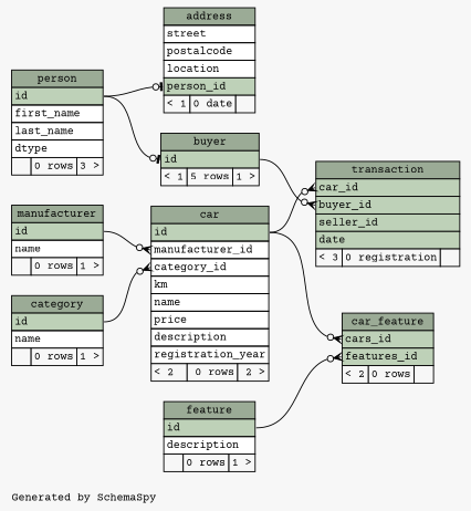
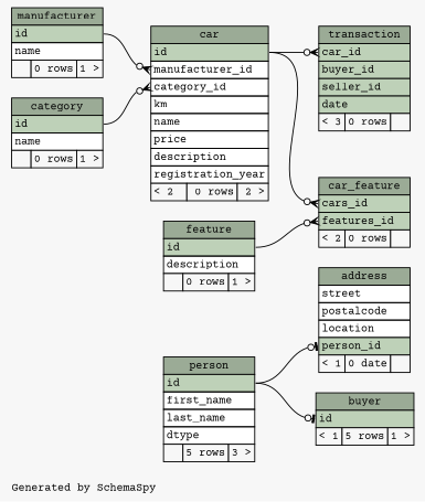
  digraph {
    bgcolor="#f7f7f7"
    fontname="Courier Prime"
    fontsize=11
    label="\nGenerated by SchemaSpy"
    labeljust=l
    nodesep=0.18
    rankdir=RL
    ranksep=0.46
    node [fontname="Courier Prime" fontsize=11 shape=plaintext]
    edge [arrowhead=none arrowsize=0.8 arrowtail=crowodot dir=back fontname="Courier Prime" headport="id:e"]
    n1 [label=<     <TABLE BORDER="0" CELLBORDER="1" CELLSPACING="0" BGCOLOR="#ffffff">       <TR><TD COLSPAN="3" BGCOLOR="#9bab96" ALIGN="CENTER">address</TD></TR>       <TR><TD PORT="street" COLSPAN="3" ALIGN="LEFT">street</TD></TR>       <TR><TD PORT="postalcode" COLSPAN="3" ALIGN="LEFT">postalcode</TD></TR>       <TR><TD PORT="location" COLSPAN="3" ALIGN="LEFT">location</TD></TR>       <TR><TD PORT="person_id" COLSPAN="3" BGCOLOR="#bed1b8" ALIGN="LEFT">person_id</TD></TR>       <TR><TD ALIGN="LEFT" BGCOLOR="#f7f7f7">&lt; 1</TD><TD ALIGN="RIGHT" BGCOLOR="#f7f7f7">0 date</TD><TD ALIGN="RIGHT" BGCOLOR="#f7f7f7">  </TD></TR>     </TABLE>>]
-   n2 [label=<     <TABLE BORDER="0" CELLBORDER="1" CELLSPACING="0" BGCOLOR="#ffffff">       <TR><TD COLSPAN="3" BGCOLOR="#9bab96" ALIGN="CENTER">person</TD></TR>       <TR><TD PORT="id" COLSPAN="3" BGCOLOR="#bed1b8" ALIGN="LEFT">id</TD></TR>       <TR><TD PORT="first_name" COLSPAN="3" ALIGN="LEFT">first_name</TD></TR>       <TR><TD PORT="last_name" COLSPAN="3" ALIGN="LEFT">last_name</TD></TR>       <TR><TD PORT="dtype" COLSPAN="3" ALIGN="LEFT">dtype</TD></TR>       <TR><TD ALIGN="LEFT" BGCOLOR="#f7f7f7">  </TD><TD ALIGN="RIGHT" BGCOLOR="#f7f7f7">0 rows</TD><TD ALIGN="RIGHT" BGCOLOR="#f7f7f7">3 &gt;</TD></TR>     </TABLE>>]
+   n2 [label=<     <TABLE BORDER="0" CELLBORDER="1" CELLSPACING="0" BGCOLOR="#ffffff">       <TR><TD COLSPAN="3" BGCOLOR="#9bab96" ALIGN="CENTER">person</TD></TR>       <TR><TD PORT="id" COLSPAN="3" BGCOLOR="#bed1b8" ALIGN="LEFT">id</TD></TR>       <TR><TD PORT="first_name" COLSPAN="3" ALIGN="LEFT">first_name</TD></TR>       <TR><TD PORT="last_name" COLSPAN="3" ALIGN="LEFT">last_name</TD></TR>       <TR><TD PORT="dtype" COLSPAN="3" ALIGN="LEFT">dtype</TD></TR>       <TR><TD ALIGN="LEFT" BGCOLOR="#f7f7f7">  </TD><TD ALIGN="RIGHT" BGCOLOR="#f7f7f7">5 rows</TD><TD ALIGN="RIGHT" BGCOLOR="#f7f7f7">3 &gt;</TD></TR>     </TABLE>>]
    n3 [label=<     <TABLE BORDER="0" CELLBORDER="1" CELLSPACING="0" BGCOLOR="#ffffff">       <TR><TD COLSPAN="3" BGCOLOR="#9bab96" ALIGN="CENTER">buyer</TD></TR>       <TR><TD PORT="id" COLSPAN="3" BGCOLOR="#bed1b8" ALIGN="LEFT">id</TD></TR>       <TR><TD ALIGN="LEFT" BGCOLOR="#f7f7f7">&lt; 1</TD><TD ALIGN="RIGHT" BGCOLOR="#f7f7f7">5 rows</TD><TD ALIGN="RIGHT" BGCOLOR="#f7f7f7">1 &gt;</TD></TR>     </TABLE>>]
    n4 [label=<     <TABLE BORDER="0" CELLBORDER="1" CELLSPACING="0" BGCOLOR="#ffffff">       <TR><TD COLSPAN="3" BGCOLOR="#9bab96" ALIGN="CENTER">car</TD></TR>       <TR><TD PORT="id" COLSPAN="3" BGCOLOR="#bed1b8" ALIGN="LEFT">id</TD></TR>       <TR><TD PORT="manufacturer_id" COLSPAN="3" ALIGN="LEFT">manufacturer_id</TD></TR>       <TR><TD PORT="category_id" COLSPAN="3" ALIGN="LEFT">category_id</TD></TR>       <TR><TD PORT="km" COLSPAN="3" ALIGN="LEFT">km</TD></TR>       <TR><TD PORT="name" COLSPAN="3" ALIGN="LEFT">name</TD></TR>       <TR><TD PORT="price" COLSPAN="3" ALIGN="LEFT">price</TD></TR>       <TR><TD PORT="description" COLSPAN="3" ALIGN="LEFT">description</TD></TR>       <TR><TD PORT="registration_year" COLSPAN="3" ALIGN="LEFT">registration_year</TD></TR>       <TR><TD ALIGN="LEFT" BGCOLOR="#f7f7f7">&lt; 2</TD><TD ALIGN="RIGHT" BGCOLOR="#f7f7f7">0 rows</TD><TD ALIGN="RIGHT" BGCOLOR="#f7f7f7">2 &gt;</TD></TR>     </TABLE>>]
    n5 [label=<     <TABLE BORDER="0" CELLBORDER="1" CELLSPACING="0" BGCOLOR="#ffffff">       <TR><TD COLSPAN="3" BGCOLOR="#9bab96" ALIGN="CENTER">category</TD></TR>       <TR><TD PORT="id" COLSPAN="3" BGCOLOR="#bed1b8" ALIGN="LEFT">id</TD></TR>       <TR><TD PORT="name" COLSPAN="3" ALIGN="LEFT">name</TD></TR>       <TR><TD ALIGN="LEFT" BGCOLOR="#f7f7f7">  </TD><TD ALIGN="RIGHT" BGCOLOR="#f7f7f7">0 rows</TD><TD ALIGN="RIGHT" BGCOLOR="#f7f7f7">1 &gt;</TD></TR>     </TABLE>>]
    n6 [label=<     <TABLE BORDER="0" CELLBORDER="1" CELLSPACING="0" BGCOLOR="#ffffff">       <TR><TD COLSPAN="3" BGCOLOR="#9bab96" ALIGN="CENTER">manufacturer</TD></TR>       <TR><TD PORT="id" COLSPAN="3" BGCOLOR="#bed1b8" ALIGN="LEFT">id</TD></TR>       <TR><TD PORT="name" COLSPAN="3" ALIGN="LEFT">name</TD></TR>       <TR><TD ALIGN="LEFT" BGCOLOR="#f7f7f7">  </TD><TD ALIGN="RIGHT" BGCOLOR="#f7f7f7">0 rows</TD><TD ALIGN="RIGHT" BGCOLOR="#f7f7f7">1 &gt;</TD></TR>     </TABLE>>]
    n7 [label=<     <TABLE BORDER="0" CELLBORDER="1" CELLSPACING="0" BGCOLOR="#ffffff">       <TR><TD COLSPAN="3" BGCOLOR="#9bab96" ALIGN="CENTER">car_feature</TD></TR>       <TR><TD PORT="cars_id" COLSPAN="3" BGCOLOR="#bed1b8" ALIGN="LEFT">cars_id</TD></TR>       <TR><TD PORT="features_id" COLSPAN="3" BGCOLOR="#bed1b8" ALIGN="LEFT">features_id</TD></TR>       <TR><TD ALIGN="LEFT" BGCOLOR="#f7f7f7">&lt; 2</TD><TD ALIGN="RIGHT" BGCOLOR="#f7f7f7">0 rows</TD><TD ALIGN="RIGHT" BGCOLOR="#f7f7f7">  </TD></TR>     </TABLE>>]
    n8 [label=<     <TABLE BORDER="0" CELLBORDER="1" CELLSPACING="0" BGCOLOR="#ffffff">       <TR><TD COLSPAN="3" BGCOLOR="#9bab96" ALIGN="CENTER">feature</TD></TR>       <TR><TD PORT="id" COLSPAN="3" BGCOLOR="#bed1b8" ALIGN="LEFT">id</TD></TR>       <TR><TD PORT="description" COLSPAN="3" ALIGN="LEFT">description</TD></TR>       <TR><TD ALIGN="LEFT" BGCOLOR="#f7f7f7">  </TD><TD ALIGN="RIGHT" BGCOLOR="#f7f7f7">0 rows</TD><TD ALIGN="RIGHT" BGCOLOR="#f7f7f7">1 &gt;</TD></TR>     </TABLE>>]
-   n9 [label=<     <TABLE BORDER="0" CELLBORDER="1" CELLSPACING="0" BGCOLOR="#ffffff">       <TR><TD COLSPAN="3" BGCOLOR="#9bab96" ALIGN="CENTER">transaction</TD></TR>       <TR><TD PORT="car_id" COLSPAN="3" BGCOLOR="#bed1b8" ALIGN="LEFT">car_id</TD></TR>       <TR><TD PORT="buyer_id" COLSPAN="3" BGCOLOR="#bed1b8" ALIGN="LEFT">buyer_id</TD></TR>       <TR><TD PORT="seller_id" COLSPAN="3" BGCOLOR="#bed1b8" ALIGN="LEFT">seller_id</TD></TR>       <TR><TD PORT="date" COLSPAN="3" BGCOLOR="#bed1b8" ALIGN="LEFT">date</TD></TR>       <TR><TD ALIGN="LEFT" BGCOLOR="#f7f7f7">&lt; 3</TD><TD ALIGN="RIGHT" BGCOLOR="#f7f7f7">0 registration</TD><TD ALIGN="RIGHT" BGCOLOR="#f7f7f7">  </TD></TR>     </TABLE>>]
+   n9 [label=<     <TABLE BORDER="0" CELLBORDER="1" CELLSPACING="0" BGCOLOR="#ffffff">       <TR><TD COLSPAN="3" BGCOLOR="#9bab96" ALIGN="CENTER">transaction</TD></TR>       <TR><TD PORT="car_id" COLSPAN="3" BGCOLOR="#bed1b8" ALIGN="LEFT">car_id</TD></TR>       <TR><TD PORT="buyer_id" COLSPAN="3" BGCOLOR="#bed1b8" ALIGN="LEFT">buyer_id</TD></TR>       <TR><TD PORT="seller_id" COLSPAN="3" BGCOLOR="#bed1b8" ALIGN="LEFT">seller_id</TD></TR>       <TR><TD PORT="date" COLSPAN="3" BGCOLOR="#bed1b8" ALIGN="LEFT">date</TD></TR>       <TR><TD ALIGN="LEFT" BGCOLOR="#f7f7f7">&lt; 3</TD><TD ALIGN="RIGHT" BGCOLOR="#f7f7f7">0 rows</TD><TD ALIGN="RIGHT" BGCOLOR="#f7f7f7">  </TD></TR>     </TABLE>>]
    n1 -> n2 [arrowtail=teeodot tailport="person_id:w"]
    n3 -> n2 [arrowtail=teeodot tailport="id:w"]
    n4 -> n5 [tailport="category_id:w"]
    n4 -> n6 [tailport="manufacturer_id:w"]
    n7 -> n4 [tailport="cars_id:w"]
    n7 -> n8 [tailport="features_id:w"]
-   n9 -> n3 [tailport="buyer_id:w"]
    n9 -> n4 [tailport="car_id:w"]
  }
